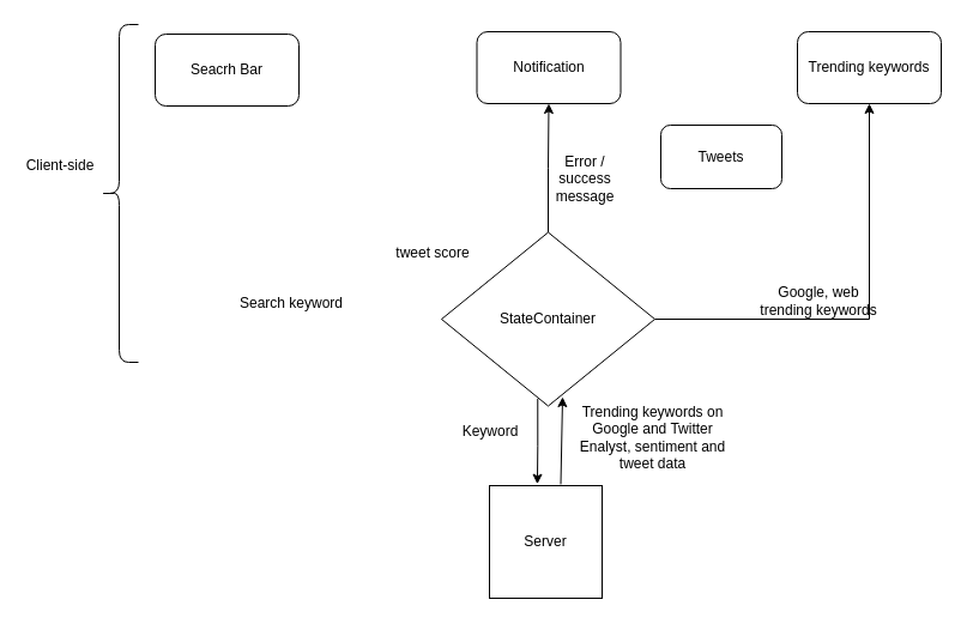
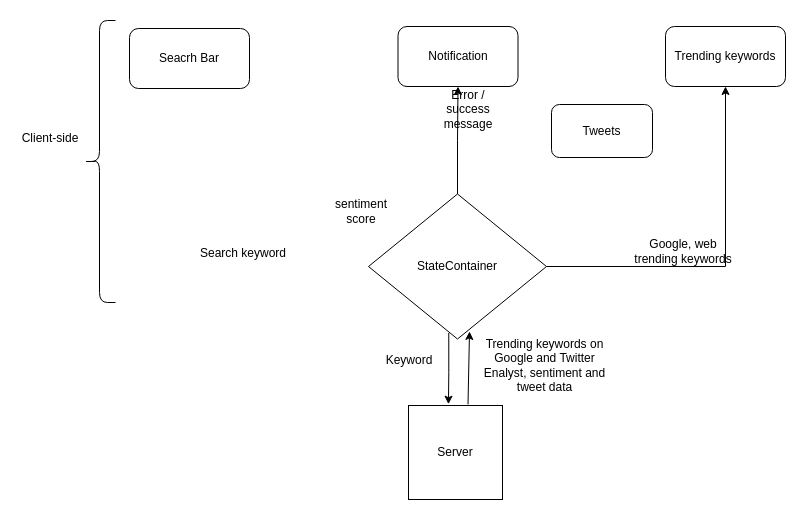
  <mxCell id="0" />
  <mxCell id="1" parent="0" />
  <mxCell id="2" value="Seacrh Bar" style="rounded=1;whiteSpace=wrap;html=1;" parent="1" vertex="1"><mxGeometry x="129" y="28" width="120" height="60" as="geometry" /></mxCell>
  <mxCell id="3" style="edgeStyle=orthogonalEdgeStyle;rounded=0;orthogonalLoop=1;jettySize=auto;html=1;exitX=0.451;exitY=0.958;exitDx=0;exitDy=0;exitPerimeter=0;entryX=0.425;entryY=-0.014;entryDx=0;entryDy=0;entryPerimeter=0;" parent="1" source="6" target="8" edge="1"><mxGeometry relative="1" as="geometry"><mxPoint x="449" y="516" as="targetPoint" /><mxPoint x="447" y="329" as="sourcePoint" /><Array as="points" /></mxGeometry></mxCell>
  <mxCell id="4" style="edgeStyle=orthogonalEdgeStyle;rounded=0;orthogonalLoop=1;jettySize=auto;html=1;" parent="1" source="6" target="12" edge="1"><mxGeometry relative="1" as="geometry" /></mxCell>
  <mxCell id="5" style="edgeStyle=orthogonalEdgeStyle;rounded=0;orthogonalLoop=1;jettySize=auto;html=1;entryX=0.5;entryY=1;entryDx=0;entryDy=0;" parent="1" source="6" target="16" edge="1"><mxGeometry relative="1" as="geometry" /></mxCell>
  <mxCell id="6" value="StateContainer" style="rhombus;whiteSpace=wrap;html=1;" parent="1" vertex="1"><mxGeometry x="368" y="193.5" width="178" height="145" as="geometry" /></mxCell>
  <mxCell id="7" value="Keyword" style="text;html=1;strokeColor=none;fillColor=none;align=center;verticalAlign=middle;whiteSpace=wrap;rounded=0;rotation=0;" parent="1" vertex="1"><mxGeometry x="379" y="345" width="60" height="30" as="geometry" /></mxCell>
  <mxCell id="8" value="Server" style="whiteSpace=wrap;html=1;aspect=fixed;" parent="1" vertex="1"><mxGeometry x="408" y="405" width="94" height="94" as="geometry" /></mxCell>
  <mxCell id="9" value="Search keyword" style="text;html=1;strokeColor=none;fillColor=none;align=center;verticalAlign=middle;whiteSpace=wrap;rounded=0;" parent="1" vertex="1"><mxGeometry x="194" y="238" width="98" height="30" as="geometry" /></mxCell>
  <mxCell id="10" value="" style="endArrow=classic;html=1;rounded=0;entryX=0.59;entryY=0.948;entryDx=0;entryDy=0;entryPerimeter=0;exitX=0.633;exitY=-0.012;exitDx=0;exitDy=0;exitPerimeter=0;" parent="1" source="8" edge="1"><mxGeometry width="50" height="50" relative="1" as="geometry"><mxPoint x="469" y="394" as="sourcePoint" /><mxPoint x="469.02" y="330.96" as="targetPoint" /></mxGeometry></mxCell>
  <mxCell id="11" value="Trending keywords on Google and Twitter Enalyst, sentiment and tweet data" style="text;html=1;strokeColor=none;fillColor=none;align=center;verticalAlign=middle;whiteSpace=wrap;rounded=0;rotation=0;" parent="1" vertex="1"><mxGeometry x="476" y="322" width="137" height="86" as="geometry" /></mxCell>
  <mxCell id="12" value="Trending keywords" style="rounded=1;whiteSpace=wrap;html=1;" parent="1" vertex="1"><mxGeometry x="665" y="26" width="120" height="60" as="geometry" /></mxCell>
  <mxCell id="13" value="Google, web trending keywords" style="text;html=1;strokeColor=none;fillColor=none;align=center;verticalAlign=middle;whiteSpace=wrap;rounded=0;" parent="1" vertex="1"><mxGeometry x="628" y="236" width="110" height="30" as="geometry" /></mxCell>
- <mxCell id="14" value="tweet score" style="text;html=1;strokeColor=none;fillColor=none;align=center;verticalAlign=middle;whiteSpace=wrap;rounded=0;" parent="1" vertex="1"><mxGeometry x="320" y="196" width="82" height="30" as="geometry" /></mxCell>
+ <mxCell id="14" value="sentiment score" style="text;html=1;strokeColor=none;fillColor=none;align=center;verticalAlign=middle;whiteSpace=wrap;rounded=0;" parent="1" vertex="1"><mxGeometry x="320" y="196" width="82" height="30" as="geometry" /></mxCell>
  <mxCell id="15" value="Tweets" style="rounded=1;whiteSpace=wrap;html=1;" parent="1" vertex="1"><mxGeometry x="551" y="104" width="101" height="53" as="geometry" /></mxCell>
  <mxCell id="16" value="Notification" style="rounded=1;whiteSpace=wrap;html=1;" parent="1" vertex="1"><mxGeometry x="397.5" y="26" width="120" height="60" as="geometry" /></mxCell>
- <mxCell id="17" value="Error / success message" style="text;html=1;strokeColor=none;fillColor=none;align=center;verticalAlign=middle;whiteSpace=wrap;rounded=0;" parent="1" vertex="1"><mxGeometry x="457" y="134" width="61.5" height="30" as="geometry" /></mxCell>
+ <mxCell id="17" value="Error / success message" style="text;html=1;strokeColor=none;fillColor=none;align=center;verticalAlign=middle;whiteSpace=wrap;rounded=0;" parent="1" vertex="1"><mxGeometry x="437" y="94" width="61.5" height="30" as="geometry" /></mxCell>
  <mxCell id="18" value="" style="shape=curlyBracket;whiteSpace=wrap;html=1;rounded=1;" vertex="1" parent="1"><mxGeometry x="83" y="20" width="32" height="282" as="geometry" /></mxCell>
  <mxCell id="19" value="Client-side" style="text;html=1;strokeColor=none;fillColor=none;align=center;verticalAlign=middle;whiteSpace=wrap;rounded=0;" vertex="1" parent="1"><mxGeometry x="20" y="123" width="60" height="30" as="geometry" /></mxCell>
